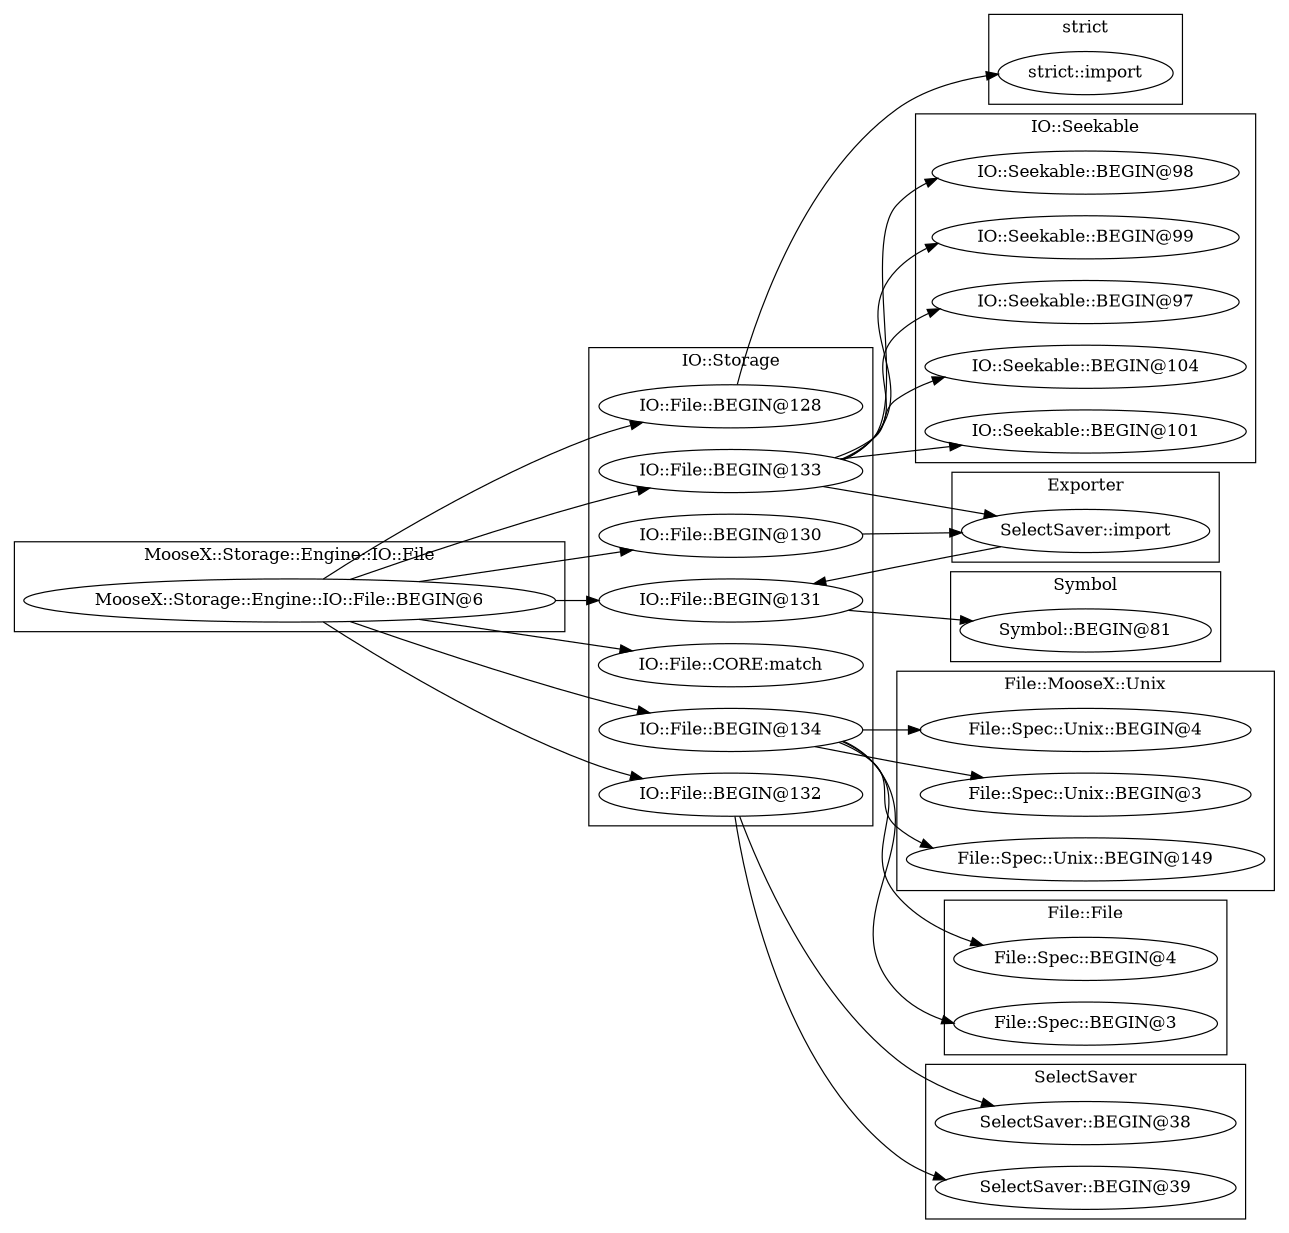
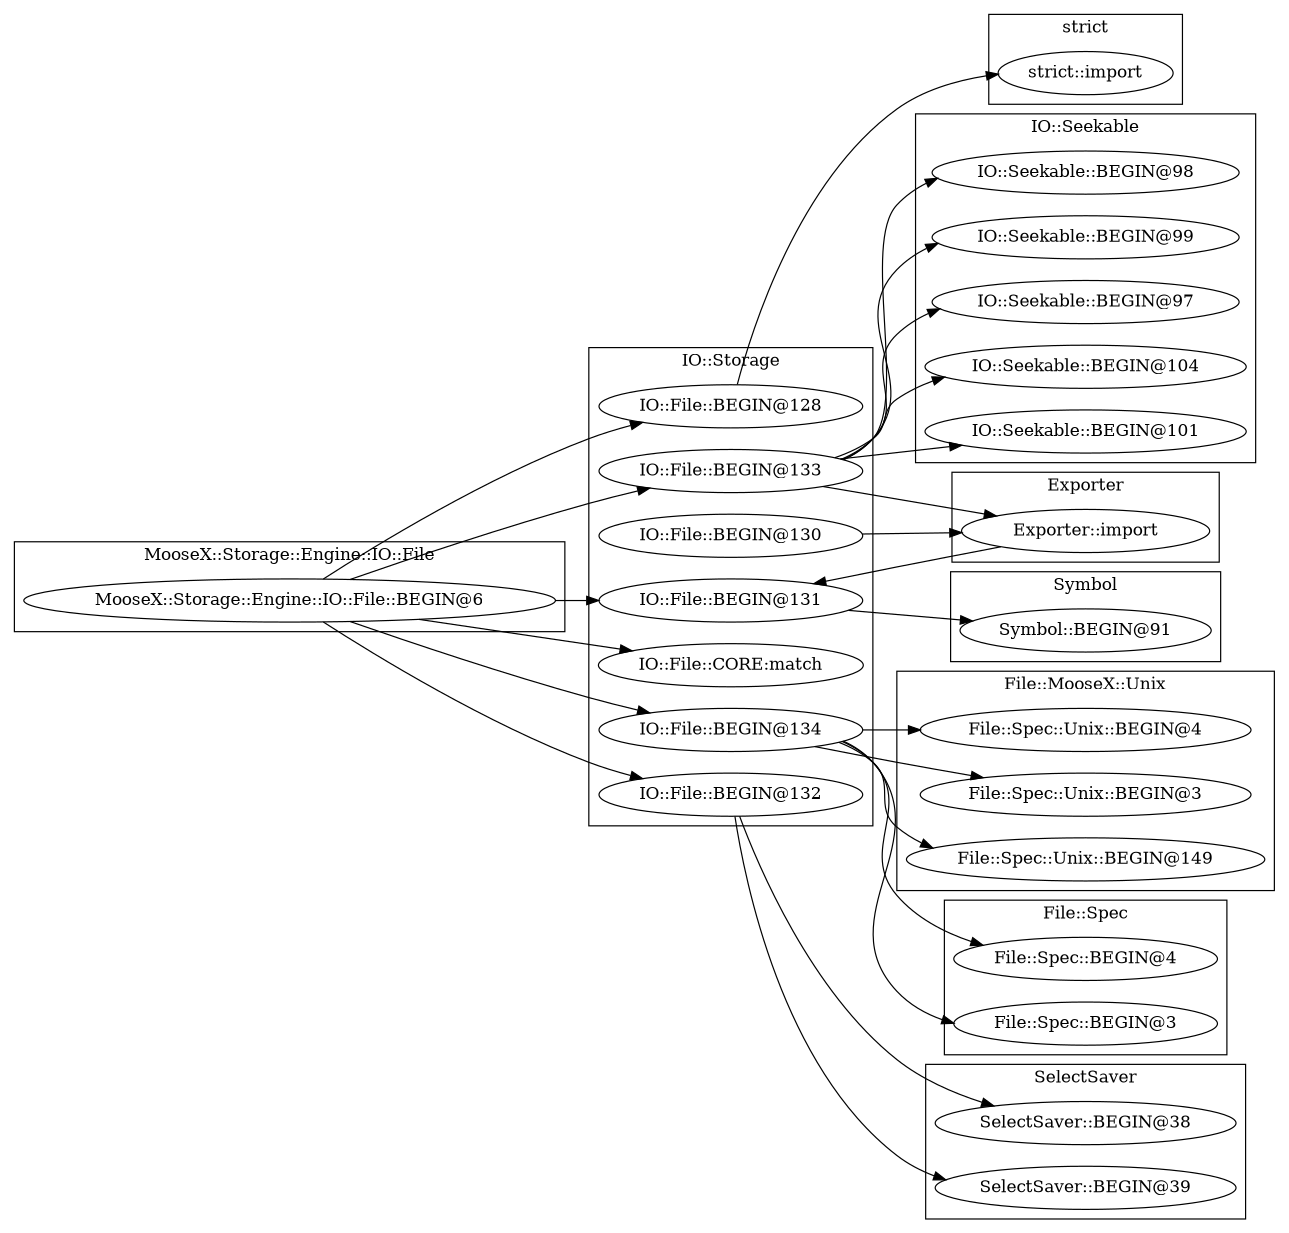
  digraph {
    rankdir=LR
    "IO::Seekable::BEGIN@98"
    "IO::Seekable::BEGIN@99"
    "IO::Seekable::BEGIN@97"
    "IO::Seekable::BEGIN@104"
    "IO::Seekable::BEGIN@101"
-   "Symbol::BEGIN@81"
+   "Symbol::BEGIN@81" [label="Symbol::BEGIN@91"]
    "IO::File::BEGIN@128"
    "IO::File::BEGIN@133"
    "IO::File::BEGIN@130"
    "IO::File::BEGIN@131"
    "IO::File::CORE:match"
    "IO::File::BEGIN@134"
    "IO::File::BEGIN@132"
    "strict::import"
    "MooseX::Storage::Engine::IO::File::BEGIN@6"
-   "Exporter::import" [label="SelectSaver::import"]
+   "Exporter::import"
    "SelectSaver::BEGIN@38"
    "SelectSaver::BEGIN@39"
    "File::Spec::Unix::BEGIN@4"
    "File::Spec::Unix::BEGIN@3"
    "File::Spec::Unix::BEGIN@149"
    "File::Spec::BEGIN@4"
    "File::Spec::BEGIN@3"
    subgraph cluster_1 {
      label="IO::Seekable"
      "IO::Seekable::BEGIN@98"
      "IO::Seekable::BEGIN@99"
      "IO::Seekable::BEGIN@97"
      "IO::Seekable::BEGIN@104"
      "IO::Seekable::BEGIN@101"
    }
    subgraph cluster_2 {
      label=Symbol
      "Symbol::BEGIN@81"
    }
    subgraph cluster_3 {
      label="IO::Storage"
      "IO::File::BEGIN@128"
      "IO::File::BEGIN@133"
      "IO::File::BEGIN@130"
      "IO::File::BEGIN@131"
      "IO::File::CORE:match"
      "IO::File::BEGIN@134"
      "IO::File::BEGIN@132"
    }
    subgraph cluster_4 {
      label="strict"
      "strict::import"
    }
    subgraph cluster_5 {
      label="MooseX::Storage::Engine::IO::File"
      "MooseX::Storage::Engine::IO::File::BEGIN@6"
    }
    subgraph cluster_6 {
      label=Exporter
      "Exporter::import"
    }
    subgraph cluster_7 {
      label=SelectSaver
      "SelectSaver::BEGIN@38"
      "SelectSaver::BEGIN@39"
    }
    subgraph cluster_8 {
      label="File::MooseX::Unix"
      "File::Spec::Unix::BEGIN@4"
      "File::Spec::Unix::BEGIN@3"
      "File::Spec::Unix::BEGIN@149"
    }
    subgraph cluster_9 {
-     label="File::File"
+     label="File::Spec"
      "File::Spec::BEGIN@4"
      "File::Spec::BEGIN@3"
    }
    "IO::File::BEGIN@128" -> "strict::import"
    "IO::File::BEGIN@133" -> "IO::Seekable::BEGIN@98"
    "IO::File::BEGIN@133" -> "IO::Seekable::BEGIN@99"
    "IO::File::BEGIN@133" -> "IO::Seekable::BEGIN@97"
    "IO::File::BEGIN@133" -> "IO::Seekable::BEGIN@104"
    "IO::File::BEGIN@133" -> "IO::Seekable::BEGIN@101"
    "IO::File::BEGIN@133" -> "Exporter::import"
    "IO::File::BEGIN@130" -> "Exporter::import"
    "IO::File::BEGIN@131" -> "Symbol::BEGIN@81"
    "IO::File::BEGIN@134" -> "File::Spec::Unix::BEGIN@4"
    "IO::File::BEGIN@134" -> "File::Spec::Unix::BEGIN@3"
    "IO::File::BEGIN@134" -> "File::Spec::Unix::BEGIN@149"
    "IO::File::BEGIN@134" -> "File::Spec::BEGIN@4"
    "IO::File::BEGIN@134" -> "File::Spec::BEGIN@3"
    "IO::File::BEGIN@132" -> "SelectSaver::BEGIN@38"
    "IO::File::BEGIN@132" -> "SelectSaver::BEGIN@39"
    "MooseX::Storage::Engine::IO::File::BEGIN@6" -> "IO::File::BEGIN@128"
    "MooseX::Storage::Engine::IO::File::BEGIN@6" -> "IO::File::BEGIN@133"
-   "MooseX::Storage::Engine::IO::File::BEGIN@6" -> "IO::File::BEGIN@130"
    "MooseX::Storage::Engine::IO::File::BEGIN@6" -> "IO::File::BEGIN@131"
    "MooseX::Storage::Engine::IO::File::BEGIN@6" -> "IO::File::CORE:match"
    "MooseX::Storage::Engine::IO::File::BEGIN@6" -> "IO::File::BEGIN@134"
    "MooseX::Storage::Engine::IO::File::BEGIN@6" -> "IO::File::BEGIN@132"
    "Exporter::import" -> "IO::File::BEGIN@131"
  }
